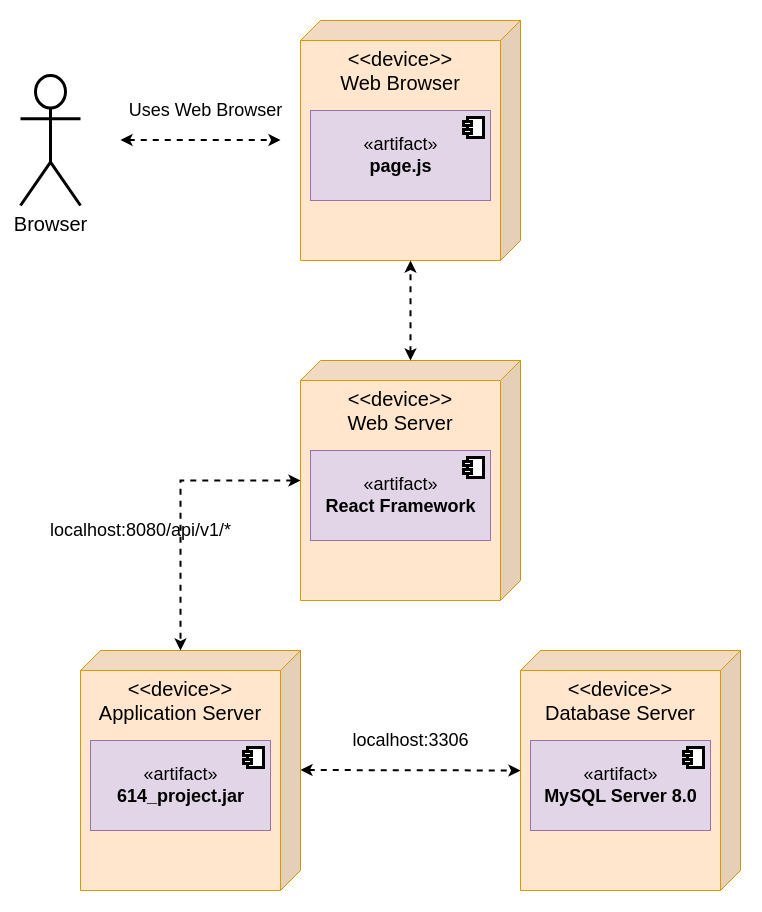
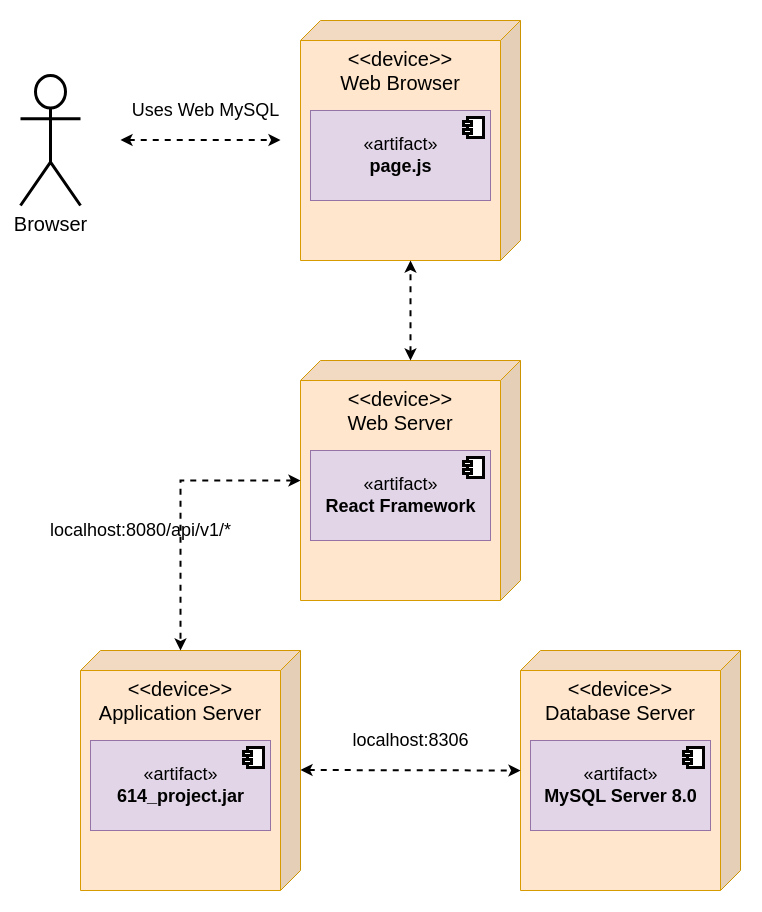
  <mxCell id="0" />
  <mxCell id="1" parent="0" />
  <mxCell id="2" value="&amp;lt;&amp;lt;device&amp;gt;&amp;gt;&lt;br&gt;Database Server" style="shape=cube;whiteSpace=wrap;html=1;boundedLbl=1;backgroundOutline=1;darkOpacity=0.05;darkOpacity2=0.1;flipH=1;fontSize=20;verticalAlign=top;fillColor=#ffe6cc;strokeColor=#d79b00;" vertex="1" parent="1"><mxGeometry x="520" y="650" width="220" height="240" as="geometry" /></mxCell>
  <mxCell id="3" value="&amp;lt;&amp;lt;device&amp;gt;&amp;gt;&lt;br&gt;Application Server" style="shape=cube;whiteSpace=wrap;html=1;boundedLbl=1;backgroundOutline=1;darkOpacity=0.05;darkOpacity2=0.1;flipH=1;fontSize=20;verticalAlign=top;fillColor=#ffe6cc;strokeColor=#d79b00;" vertex="1" parent="1"><mxGeometry x="80" y="650" width="220" height="240" as="geometry" /></mxCell>
  <mxCell id="4" value="&amp;lt;&amp;lt;device&amp;gt;&amp;gt;&lt;br&gt;Web Server" style="shape=cube;whiteSpace=wrap;html=1;boundedLbl=1;backgroundOutline=1;darkOpacity=0.05;darkOpacity2=0.1;flipH=1;fontSize=20;verticalAlign=top;fillColor=#ffe6cc;strokeColor=#d79b00;" vertex="1" parent="1"><mxGeometry x="300" y="360" width="220" height="240" as="geometry" /></mxCell>
  <mxCell id="5" value="&amp;lt;&amp;lt;device&amp;gt;&amp;gt;&lt;br&gt;Web Browser" style="shape=cube;whiteSpace=wrap;html=1;boundedLbl=1;backgroundOutline=1;darkOpacity=0.05;darkOpacity2=0.1;flipH=1;fontSize=20;verticalAlign=top;fillColor=#ffe6cc;strokeColor=#d79b00;" vertex="1" parent="1"><mxGeometry x="300" y="20" width="220" height="240" as="geometry" /></mxCell>
  <mxCell id="6" value="" style="endArrow=classic;startArrow=classic;html=1;rounded=0;strokeWidth=2;dashed=1;" edge="1" parent="1"><mxGeometry width="50" height="50" relative="1" as="geometry"><mxPoint x="410" y="360" as="sourcePoint" /><mxPoint x="410" y="260" as="targetPoint" /></mxGeometry></mxCell>
  <mxCell id="7" value="" style="endArrow=classic;startArrow=classic;html=1;rounded=0;dashed=1;strokeWidth=2;" edge="1" parent="1"><mxGeometry width="50" height="50" relative="1" as="geometry"><mxPoint x="300" y="480" as="sourcePoint" /><mxPoint x="180" y="650" as="targetPoint" /><Array as="points"><mxPoint x="180" y="480" /></Array></mxGeometry></mxCell>
  <mxCell id="8" value="" style="endArrow=classic;startArrow=classic;html=1;rounded=0;dashed=1;strokeWidth=2;" edge="1" parent="1"><mxGeometry width="50" height="50" relative="1" as="geometry"><mxPoint x="300" y="769.5" as="sourcePoint" /><mxPoint x="520" y="770" as="targetPoint" /></mxGeometry></mxCell>
  <mxCell id="9" value="Browser" style="shape=umlActor;verticalLabelPosition=bottom;verticalAlign=top;html=1;outlineConnect=0;fontSize=20;strokeWidth=3;" vertex="1" parent="1"><mxGeometry x="20" y="75" width="60" height="130" as="geometry" /></mxCell>
- <mxCell id="10" value="localhost:3306" style="text;html=1;align=center;verticalAlign=middle;resizable=0;points=[];autosize=1;strokeColor=none;fillColor=none;fontSize=18;" vertex="1" parent="1"><mxGeometry x="340" y="720" width="140" height="40" as="geometry" /></mxCell>
+ <mxCell id="10" value="localhost:8306" style="text;html=1;align=center;verticalAlign=middle;resizable=0;points=[];autosize=1;strokeColor=none;fillColor=none;fontSize=18;" vertex="1" parent="1"><mxGeometry x="340" y="720" width="140" height="40" as="geometry" /></mxCell>
  <mxCell id="11" value="localhost:8080/api/v1/*" style="text;html=1;align=center;verticalAlign=middle;resizable=0;points=[];autosize=1;strokeColor=none;fillColor=none;fontSize=18;" vertex="1" parent="1"><mxGeometry x="40" y="510" width="200" height="40" as="geometry" /></mxCell>
  <mxCell id="12" value="" style="endArrow=classic;startArrow=classic;html=1;rounded=0;dashed=1;strokeWidth=2;fontSize=18;" edge="1" parent="1"><mxGeometry width="50" height="50" relative="1" as="geometry"><mxPoint x="120" y="139.5" as="sourcePoint" /><mxPoint x="280" y="139.5" as="targetPoint" /></mxGeometry></mxCell>
- <mxCell id="13" value="Uses Web Browser" style="text;html=1;align=center;verticalAlign=middle;resizable=0;points=[];autosize=1;strokeColor=none;fillColor=none;fontSize=18;" vertex="1" parent="1"><mxGeometry x="115" y="90" width="180" height="40" as="geometry" /></mxCell>
+ <mxCell id="13" value="Uses Web MySQL" style="text;html=1;align=center;verticalAlign=middle;resizable=0;points=[];autosize=1;strokeColor=none;fillColor=none;fontSize=18;" vertex="1" parent="1"><mxGeometry x="115" y="90" width="180" height="40" as="geometry" /></mxCell>
  <mxCell id="14" value="«artifact»&lt;br&gt;&lt;b&gt;MySQL Server 8.0&lt;/b&gt;" style="html=1;dropTarget=0;strokeWidth=1;fontSize=18;fillColor=#e1d5e7;strokeColor=#9673a6;" vertex="1" parent="1"><mxGeometry x="530" y="740" width="180" height="90" as="geometry" /></mxCell>
  <mxCell id="15" value="" style="shape=module;jettyWidth=8;jettyHeight=4;strokeWidth=3;fontSize=18;" vertex="1" parent="14"><mxGeometry x="1" width="20" height="20" relative="1" as="geometry"><mxPoint x="-27" y="7" as="offset" /></mxGeometry></mxCell>
  <mxCell id="16" value="«artifact»&lt;br&gt;&lt;b&gt;614_project.jar&lt;/b&gt;" style="html=1;dropTarget=0;strokeWidth=1;fontSize=18;fillColor=#e1d5e7;strokeColor=#9673a6;" vertex="1" parent="1"><mxGeometry x="90" y="740" width="180" height="90" as="geometry" /></mxCell>
  <mxCell id="17" value="" style="shape=module;jettyWidth=8;jettyHeight=4;strokeWidth=3;fontSize=18;" vertex="1" parent="16"><mxGeometry x="1" width="20" height="20" relative="1" as="geometry"><mxPoint x="-27" y="7" as="offset" /></mxGeometry></mxCell>
  <mxCell id="18" value="«artifact»&lt;br&gt;&lt;b&gt;page.js&lt;/b&gt;" style="html=1;dropTarget=0;strokeWidth=1;fontSize=18;fillColor=#e1d5e7;strokeColor=#9673a6;" vertex="1" parent="1"><mxGeometry x="310" y="110" width="180" height="90" as="geometry" /></mxCell>
  <mxCell id="19" value="" style="shape=module;jettyWidth=8;jettyHeight=4;strokeWidth=3;fontSize=18;" vertex="1" parent="18"><mxGeometry x="1" width="20" height="20" relative="1" as="geometry"><mxPoint x="-27" y="7" as="offset" /></mxGeometry></mxCell>
  <mxCell id="20" value="«artifact»&lt;br&gt;&lt;b&gt;React Framework&lt;/b&gt;" style="html=1;dropTarget=0;strokeWidth=1;fontSize=18;fillColor=#e1d5e7;strokeColor=#9673a6;" vertex="1" parent="1"><mxGeometry x="310" y="450" width="180" height="90" as="geometry" /></mxCell>
  <mxCell id="21" value="" style="shape=module;jettyWidth=8;jettyHeight=4;strokeWidth=3;fontSize=18;" vertex="1" parent="20"><mxGeometry x="1" width="20" height="20" relative="1" as="geometry"><mxPoint x="-27" y="7" as="offset" /></mxGeometry></mxCell>
